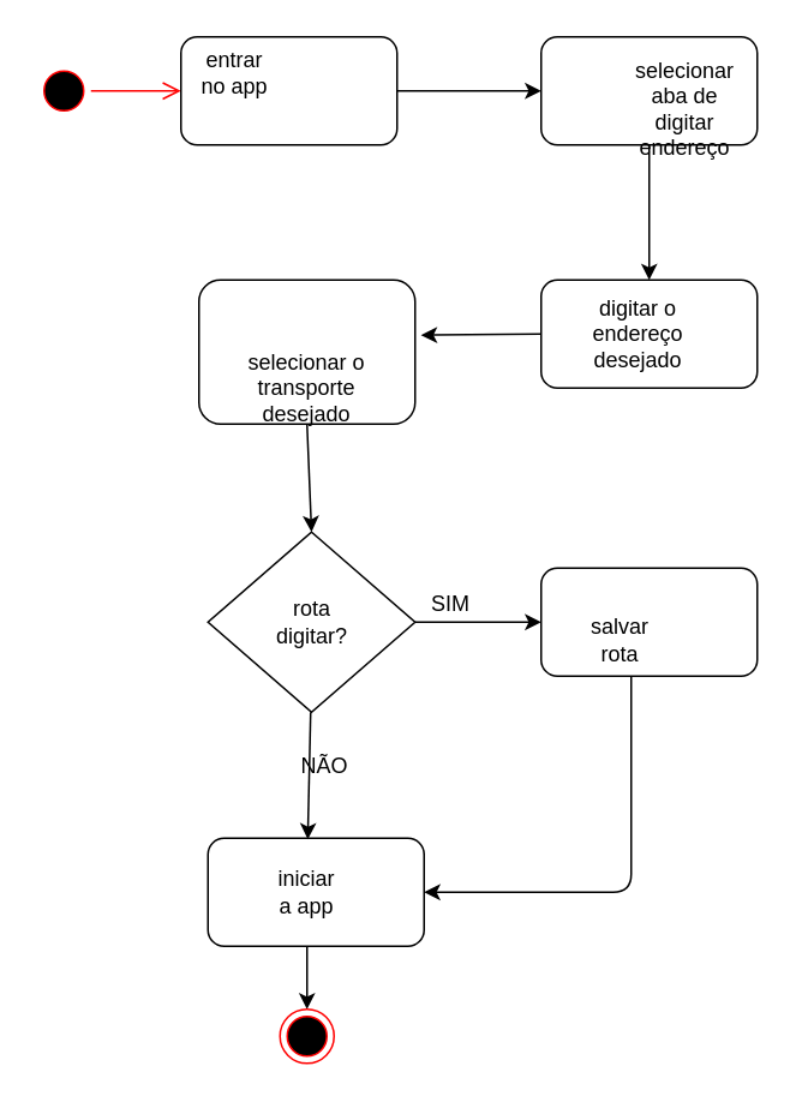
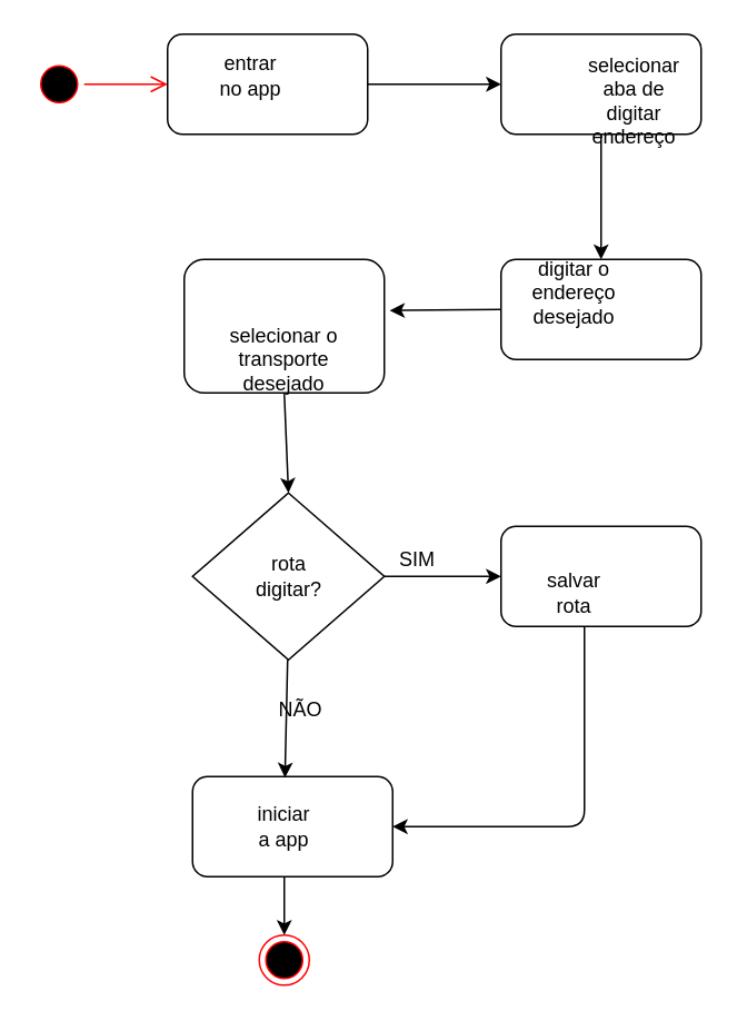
  <mxCell id="0" />
  <mxCell id="1" parent="0" />
  <mxCell id="2" value="" style="ellipse;html=1;shape=startState;fillColor=#000000;strokeColor=#ff0000;" vertex="1" parent="1"><mxGeometry x="20" y="35" width="30" height="30" as="geometry" /></mxCell>
  <mxCell id="3" value="" style="edgeStyle=orthogonalEdgeStyle;html=1;verticalAlign=bottom;endArrow=open;endSize=8;strokeColor=#ff0000;" edge="1" parent="1" source="2"><mxGeometry relative="1" as="geometry"><mxPoint x="100" y="50" as="targetPoint" /></mxGeometry></mxCell>
  <mxCell id="4" value="" style="rounded=1;whiteSpace=wrap;html=1;" vertex="1" parent="1"><mxGeometry x="100" y="20" width="120" height="60" as="geometry" /></mxCell>
  <mxCell id="5" value="" style="rounded=1;whiteSpace=wrap;html=1;" vertex="1" parent="1"><mxGeometry x="300" y="20" width="120" height="60" as="geometry" /></mxCell>
  <mxCell id="6" value="" style="endArrow=classic;html=1;entryX=0;entryY=0.5;entryDx=0;entryDy=0;exitX=1;exitY=0.5;exitDx=0;exitDy=0;" edge="1" parent="1" source="4" target="5"><mxGeometry width="50" height="50" relative="1" as="geometry"><mxPoint x="220" y="55" as="sourcePoint" /><mxPoint x="300" y="50" as="targetPoint" /></mxGeometry></mxCell>
- <mxCell id="7" value="entrar no app" style="text;html=1;strokeColor=none;fillColor=none;align=center;verticalAlign=middle;whiteSpace=wrap;rounded=0;" vertex="1" parent="1"><mxGeometry x="110" y="30" width="40" height="20" as="geometry" /></mxCell>
+ <mxCell id="7" value="entrar no app" style="text;html=1;strokeColor=none;fillColor=none;align=center;verticalAlign=middle;whiteSpace=wrap;rounded=0;" vertex="1" parent="1"><mxGeometry x="130" y="35" width="40" height="20" as="geometry" /></mxCell>
  <mxCell id="8" value="selecionar aba de digitar endereço" style="text;html=1;strokeColor=none;fillColor=none;align=center;verticalAlign=middle;whiteSpace=wrap;rounded=0;" vertex="1" parent="1"><mxGeometry x="360" y="50" width="40" height="20" as="geometry" /></mxCell>
  <mxCell id="9" value="" style="rounded=1;whiteSpace=wrap;html=1;" vertex="1" parent="1"><mxGeometry x="300" y="155" width="120" height="60" as="geometry" /></mxCell>
- <mxCell id="10" value="digitar o endereço desejado" style="text;html=1;strokeColor=none;fillColor=none;align=center;verticalAlign=middle;whiteSpace=wrap;rounded=0;" vertex="1" parent="1"><mxGeometry x="334" y="175" width="40" height="20" as="geometry" /></mxCell>
+ <mxCell id="10" value="digitar o endereço desejado" style="text;html=1;strokeColor=none;fillColor=none;align=center;verticalAlign=middle;whiteSpace=wrap;rounded=0;" vertex="1" parent="1"><mxGeometry x="324" y="165" width="40" height="20" as="geometry" /></mxCell>
  <mxCell id="11" value="" style="rounded=1;whiteSpace=wrap;html=1;" vertex="1" parent="1"><mxGeometry x="110" y="155" width="120" height="80" as="geometry" /></mxCell>
  <mxCell id="12" value="selecionar o transporte desejado" style="text;html=1;strokeColor=none;fillColor=none;align=center;verticalAlign=middle;whiteSpace=wrap;rounded=0;" vertex="1" parent="1"><mxGeometry x="125" y="205" width="90" height="20" as="geometry" /></mxCell>
  <mxCell id="13" value="" style="rhombus;whiteSpace=wrap;html=1;" vertex="1" parent="1"><mxGeometry x="115" y="295" width="115" height="100" as="geometry" /></mxCell>
  <mxCell id="14" value="rota digitar?" style="text;html=1;strokeColor=none;fillColor=none;align=center;verticalAlign=middle;whiteSpace=wrap;rounded=0;" vertex="1" parent="1"><mxGeometry x="152.5" y="335" width="40" height="20" as="geometry" /></mxCell>
  <mxCell id="15" value="" style="rounded=1;whiteSpace=wrap;html=1;" vertex="1" parent="1"><mxGeometry x="300" y="315" width="120" height="60" as="geometry" /></mxCell>
  <mxCell id="16" value="salvar rota" style="text;html=1;strokeColor=none;fillColor=none;align=center;verticalAlign=middle;whiteSpace=wrap;rounded=0;" vertex="1" parent="1"><mxGeometry x="324" y="345" width="40" height="20" as="geometry" /></mxCell>
  <mxCell id="17" value="" style="rounded=1;whiteSpace=wrap;html=1;" vertex="1" parent="1"><mxGeometry x="115" y="465" width="120" height="60" as="geometry" /></mxCell>
  <mxCell id="18" value="iniciar a app" style="text;html=1;strokeColor=none;fillColor=none;align=center;verticalAlign=middle;whiteSpace=wrap;rounded=0;" vertex="1" parent="1"><mxGeometry x="150" y="485" width="40" height="20" as="geometry" /></mxCell>
  <mxCell id="19" value="" style="endArrow=classic;html=1;entryX=0;entryY=0.5;entryDx=0;entryDy=0;" edge="1" parent="1" target="15"><mxGeometry width="50" height="50" relative="1" as="geometry"><mxPoint x="230" y="345" as="sourcePoint" /><mxPoint x="280" y="295" as="targetPoint" /></mxGeometry></mxCell>
  <mxCell id="20" value="" style="endArrow=classic;html=1;entryX=1;entryY=0.5;entryDx=0;entryDy=0;" edge="1" parent="1" target="17"><mxGeometry width="50" height="50" relative="1" as="geometry"><mxPoint x="350" y="375" as="sourcePoint" /><mxPoint x="400" y="325" as="targetPoint" /><Array as="points"><mxPoint x="350" y="495" /></Array></mxGeometry></mxCell>
  <mxCell id="21" value="" style="endArrow=classic;html=1;entryX=0.445;entryY=0.01;entryDx=0;entryDy=0;entryPerimeter=0;" edge="1" parent="1"><mxGeometry width="50" height="50" relative="1" as="geometry"><mxPoint x="172" y="395" as="sourcePoint" /><mxPoint x="170.4" y="465.6" as="targetPoint" /></mxGeometry></mxCell>
  <mxCell id="22" value="" style="endArrow=classic;html=1;" edge="1" parent="1" target="23"><mxGeometry width="50" height="50" relative="1" as="geometry"><mxPoint x="170" y="525" as="sourcePoint" /><mxPoint x="170" y="575" as="targetPoint" /></mxGeometry></mxCell>
  <mxCell id="23" value="" style="ellipse;html=1;shape=endState;fillColor=#000000;strokeColor=#ff0000;" vertex="1" parent="1"><mxGeometry x="155" y="560" width="30" height="30" as="geometry" /></mxCell>
  <mxCell id="24" value="" style="endArrow=classic;html=1;exitX=0;exitY=0.5;exitDx=0;exitDy=0;entryX=1.027;entryY=0.383;entryDx=0;entryDy=0;entryPerimeter=0;" edge="1" parent="1" source="9" target="11"><mxGeometry width="50" height="50" relative="1" as="geometry"><mxPoint x="330" y="215" as="sourcePoint" /><mxPoint x="300" y="255" as="targetPoint" /></mxGeometry></mxCell>
  <mxCell id="25" value="" style="endArrow=classic;html=1;exitX=0.5;exitY=1;exitDx=0;exitDy=0;entryX=0.5;entryY=0;entryDx=0;entryDy=0;" edge="1" parent="1" source="5" target="9"><mxGeometry width="50" height="50" relative="1" as="geometry"><mxPoint x="330" y="215" as="sourcePoint" /><mxPoint x="380" y="165" as="targetPoint" /></mxGeometry></mxCell>
  <mxCell id="26" value="" style="endArrow=classic;html=1;entryX=0.5;entryY=0;entryDx=0;entryDy=0;exitX=0.5;exitY=1;exitDx=0;exitDy=0;" edge="1" parent="1" source="11" target="13"><mxGeometry width="50" height="50" relative="1" as="geometry"><mxPoint x="330" y="215" as="sourcePoint" /><mxPoint x="380" y="165" as="targetPoint" /></mxGeometry></mxCell>
  <mxCell id="27" value="SIM" style="text;html=1;strokeColor=none;fillColor=none;align=center;verticalAlign=middle;whiteSpace=wrap;rounded=0;" vertex="1" parent="1"><mxGeometry x="230" y="325" width="40" height="20" as="geometry" /></mxCell>
  <mxCell id="28" value="NÃO" style="text;html=1;strokeColor=none;fillColor=none;align=center;verticalAlign=middle;whiteSpace=wrap;rounded=0;" vertex="1" parent="1"><mxGeometry x="160" y="415" width="40" height="20" as="geometry" /></mxCell>
